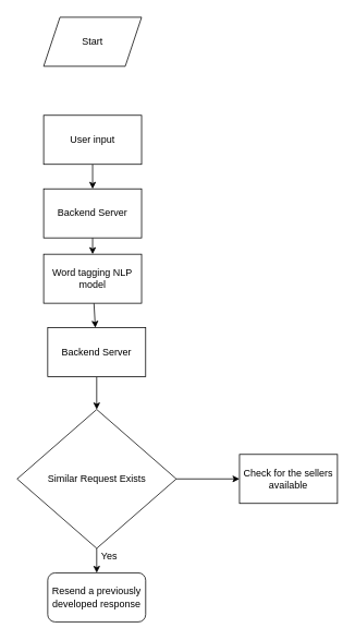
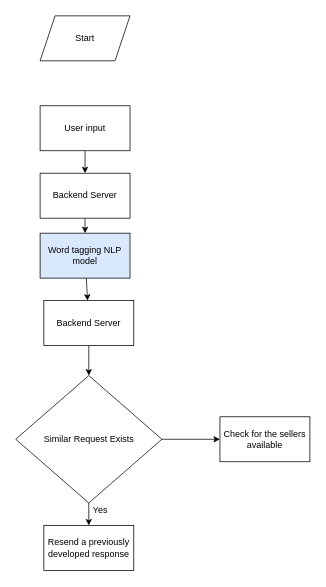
  <mxCell id="0" />
  <mxCell id="1" parent="0" />
  <mxCell id="2" value="Start" style="shape=parallelogram;perimeter=parallelogramPerimeter;whiteSpace=wrap;html=1;fixedSize=1;" vertex="1" parent="1"><mxGeometry x="53" y="20" width="120" height="60" as="geometry" /></mxCell>
  <mxCell id="3" style="edgeStyle=none;html=1;" edge="1" parent="1" source="4" target="6"><mxGeometry relative="1" as="geometry" /></mxCell>
  <mxCell id="4" value="User input&lt;br&gt;" style="rounded=0;whiteSpace=wrap;html=1;" vertex="1" parent="1"><mxGeometry x="53" y="140" width="120" height="60" as="geometry" /></mxCell>
  <mxCell id="5" style="edgeStyle=none;html=1;" edge="1" parent="1" source="6" target="8"><mxGeometry relative="1" as="geometry" /></mxCell>
  <mxCell id="6" value="Backend Server&lt;br&gt;" style="rounded=0;whiteSpace=wrap;html=1;" vertex="1" parent="1"><mxGeometry x="53" y="230" width="120" height="60" as="geometry" /></mxCell>
  <mxCell id="7" style="edgeStyle=none;html=1;" edge="1" parent="1" source="8" target="10"><mxGeometry relative="1" as="geometry" /></mxCell>
- <mxCell id="8" value="Word tagging NLP model&lt;br&gt;" style="rounded=0;whiteSpace=wrap;html=1;" vertex="1" parent="1"><mxGeometry x="53" y="310" width="120" height="60" as="geometry" /></mxCell>
+ <mxCell id="8" value="Word tagging NLP model&lt;br&gt;" style="rounded=0;whiteSpace=wrap;html=1;fillColor=#dae8fc;" vertex="1" parent="1"><mxGeometry x="53" y="310" width="120" height="60" as="geometry" /></mxCell>
  <mxCell id="9" style="edgeStyle=none;html=1;entryX=0.5;entryY=0;entryDx=0;entryDy=0;" edge="1" parent="1" source="10" target="13"><mxGeometry relative="1" as="geometry" /></mxCell>
  <mxCell id="10" value="Backend Server&lt;br&gt;" style="rounded=0;whiteSpace=wrap;html=1;" vertex="1" parent="1"><mxGeometry x="58" y="400" width="120" height="60" as="geometry" /></mxCell>
  <mxCell id="11" style="edgeStyle=none;html=1;" edge="1" parent="1" source="13" target="14"><mxGeometry relative="1" as="geometry" /></mxCell>
  <mxCell id="12" style="edgeStyle=none;html=1;" edge="1" parent="1" source="13" target="15"><mxGeometry relative="1" as="geometry" /></mxCell>
  <mxCell id="13" value="Similar Request Exists" style="rhombus;whiteSpace=wrap;html=1;" vertex="1" parent="1"><mxGeometry x="20.5" y="500" width="195" height="170" as="geometry" /></mxCell>
- <mxCell id="14" value="Resend a previously developed response&lt;br&gt;" style="whiteSpace=wrap;html=1;rounded=1;" vertex="1" parent="1"><mxGeometry x="58" y="700" width="120" height="60" as="geometry" /></mxCell>
+ <mxCell id="14" value="Resend a previously developed response&lt;br&gt;" style="rounded=0;whiteSpace=wrap;html=1;" vertex="1" parent="1"><mxGeometry x="58" y="700" width="120" height="60" as="geometry" /></mxCell>
  <mxCell id="15" value="Check for the sellers available&lt;br&gt;" style="rounded=0;whiteSpace=wrap;html=1;" vertex="1" parent="1"><mxGeometry x="293" y="555" width="120" height="60" as="geometry" /></mxCell>
  <mxCell id="16" value="Yes&lt;br&gt;" style="text;html=1;align=center;verticalAlign=middle;resizable=0;points=[];autosize=1;strokeColor=none;fillColor=none;" vertex="1" parent="1"><mxGeometry x="113" y="665" width="40" height="30" as="geometry" /></mxCell>
